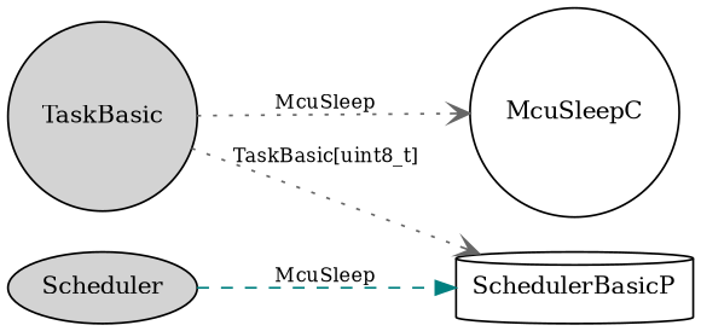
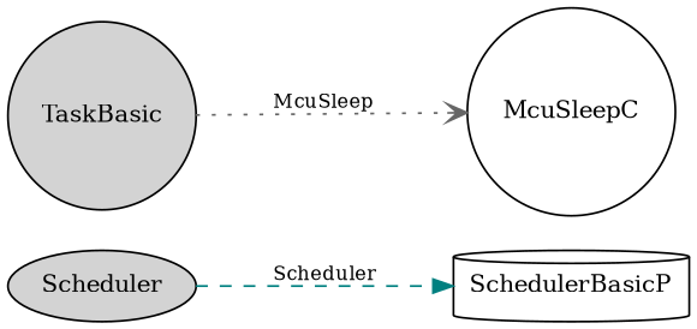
  digraph {
    rankdir=LR
    node [fontsize=12 shape=circle]
    edge [arrowhead=vee color=gray40 fontsize=10 style=dotted]
    n1 [label=TaskBasic style=filled]
    SchedulerBasicP [shape=cylinder]
    McuSleepC
    n4 [label=Scheduler shape=ellipse style=filled]
-   n1 -> SchedulerBasicP [label="TaskBasic[uint8_t]"]
    n1 -> McuSleepC [label=McuSleep]
-   n4 -> SchedulerBasicP [arrowhead=normal color=teal label=McuSleep style=dashed]
+   n4 -> SchedulerBasicP [arrowhead=normal color=teal label=Scheduler style=dashed]
  }
